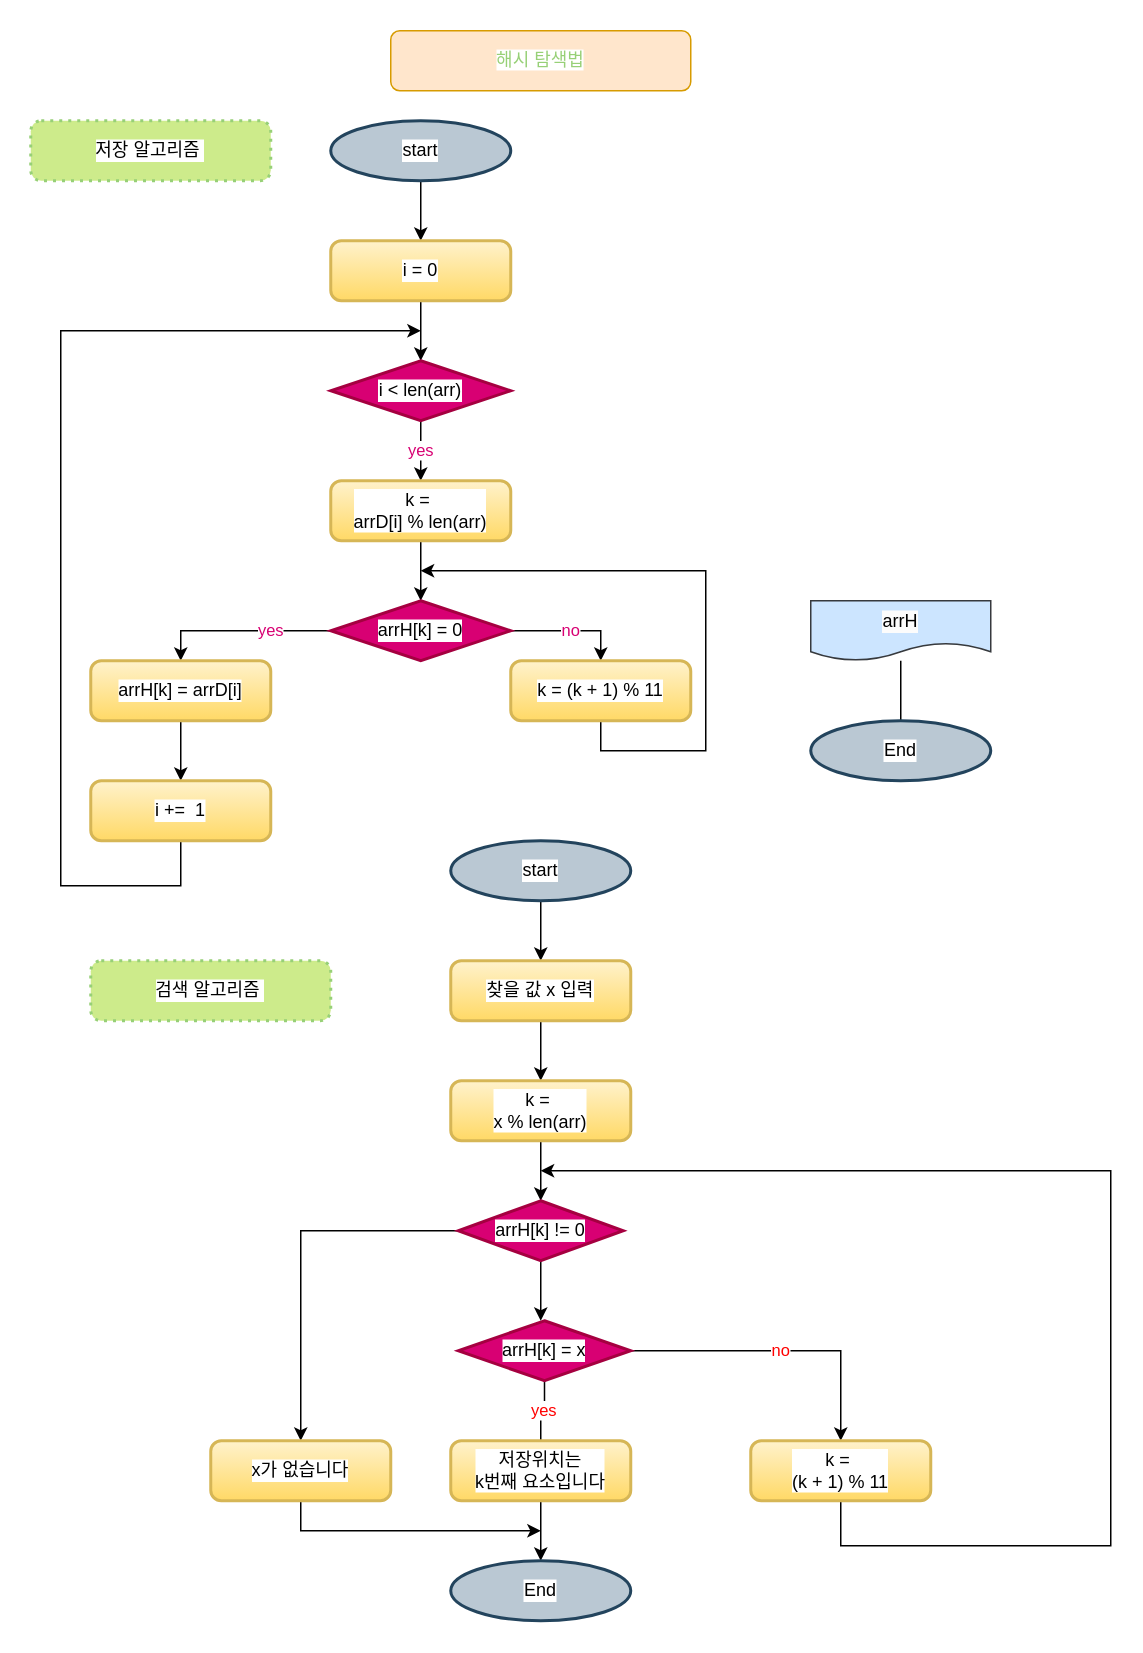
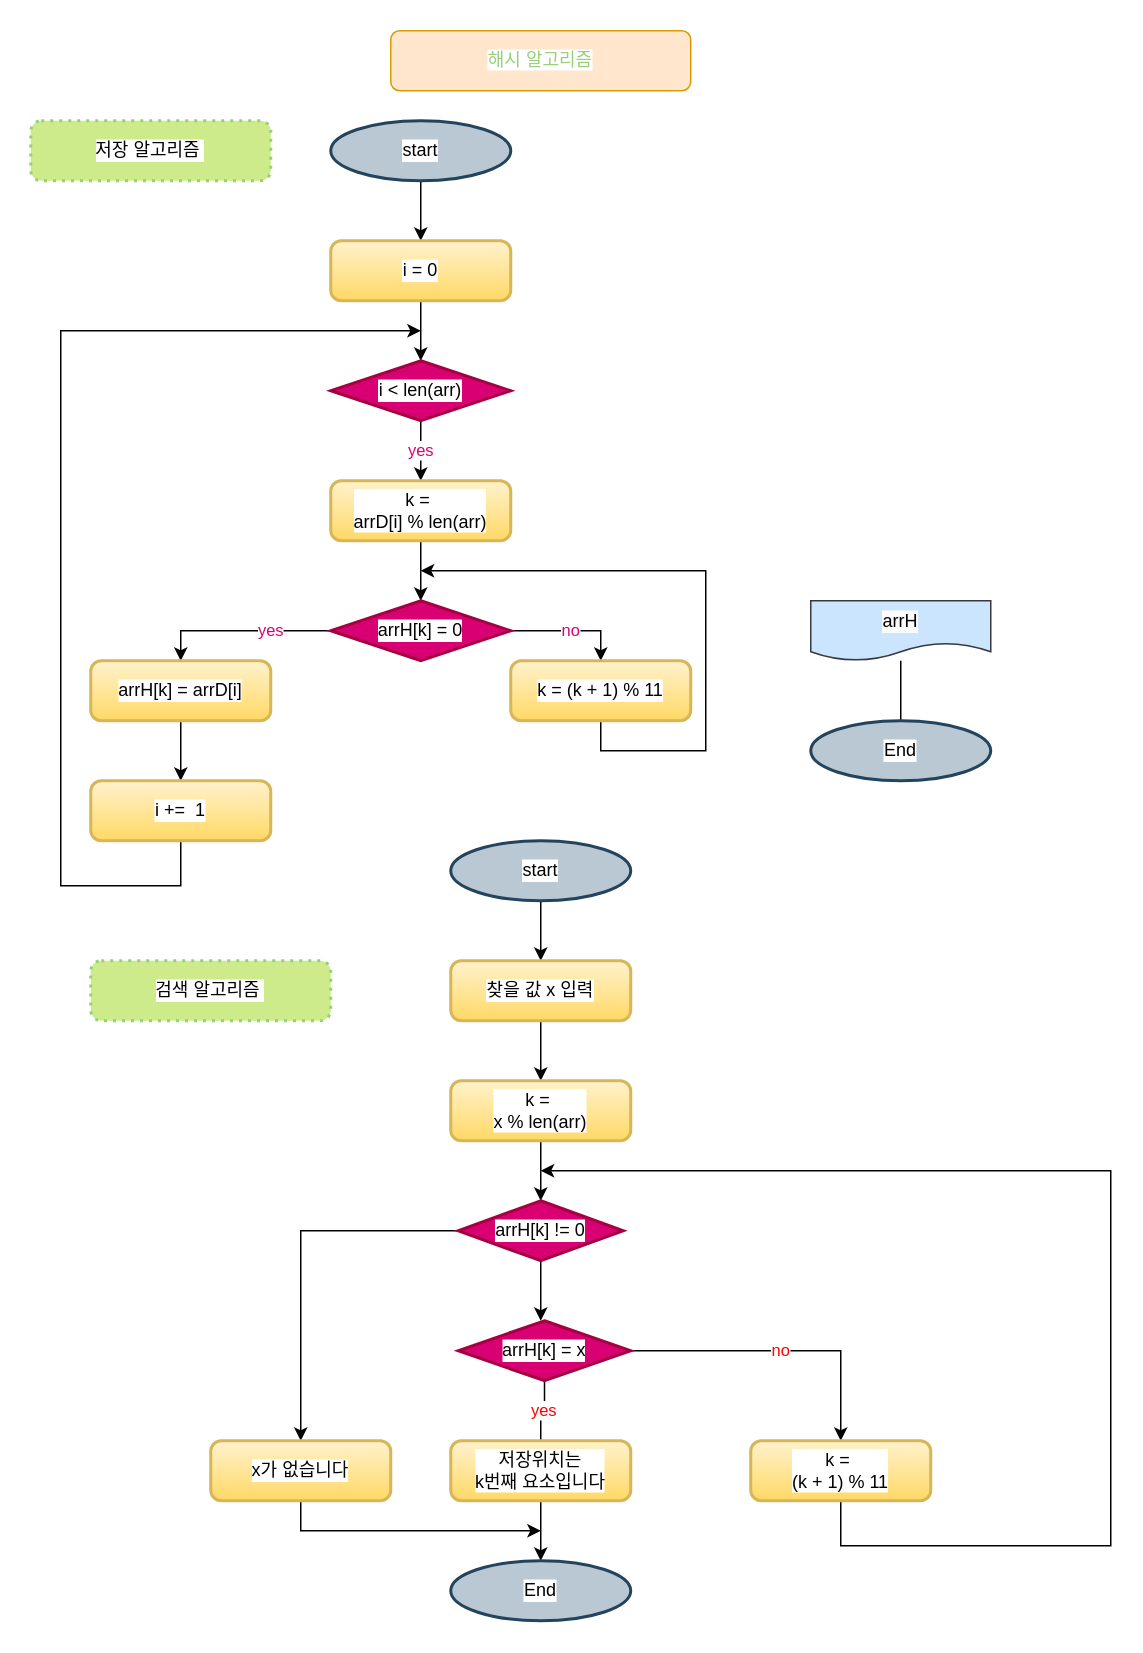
  <mxCell id="0" />
  <mxCell id="1" parent="0" />
- <mxCell id="2" value="&lt;font color=&quot;#97d077&quot; style=&quot;background-color: rgb(255 , 255 , 255)&quot;&gt;해시 탐색법&lt;/font&gt;" style="rounded=1;whiteSpace=wrap;html=1;fillColor=#ffe6cc;strokeColor=#d79b00;" vertex="1" parent="1"><mxGeometry x="260" y="20" width="200" height="40" as="geometry" /></mxCell>
+ <mxCell id="2" value="&lt;font color=&quot;#97d077&quot; style=&quot;background-color: rgb(255 , 255 , 255)&quot;&gt;해시 알고리즘&lt;/font&gt;" style="rounded=1;whiteSpace=wrap;html=1;fillColor=#ffe6cc;strokeColor=#d79b00;" vertex="1" parent="1"><mxGeometry x="260" y="20" width="200" height="40" as="geometry" /></mxCell>
  <mxCell id="3" value="" style="edgeStyle=orthogonalEdgeStyle;rounded=0;orthogonalLoop=1;jettySize=auto;html=1;fontColor=#D80073;" edge="1" parent="1" source="4" target="6"><mxGeometry relative="1" as="geometry" /></mxCell>
  <mxCell id="4" value="&lt;font color=&quot;#000000&quot;&gt;start&lt;/font&gt;" style="strokeWidth=2;html=1;shape=mxgraph.flowchart.start_2;whiteSpace=wrap;labelBackgroundColor=#FFFFFF;fillColor=#bac8d3;strokeColor=#23445d;" vertex="1" parent="1"><mxGeometry x="220" y="80" width="120" height="40" as="geometry" /></mxCell>
  <mxCell id="5" value="" style="edgeStyle=orthogonalEdgeStyle;rounded=0;orthogonalLoop=1;jettySize=auto;html=1;fontColor=#D80073;" edge="1" parent="1" source="6" target="8"><mxGeometry relative="1" as="geometry" /></mxCell>
  <mxCell id="6" value="i = 0" style="rounded=1;whiteSpace=wrap;html=1;absoluteArcSize=1;arcSize=14;strokeWidth=2;labelBackgroundColor=#FFFFFF;fillColor=#fff2cc;gradientColor=#ffd966;strokeColor=#d6b656;" vertex="1" parent="1"><mxGeometry x="220" y="160" width="120" height="40" as="geometry" /></mxCell>
  <mxCell id="7" value="yes" style="edgeStyle=orthogonalEdgeStyle;rounded=0;orthogonalLoop=1;jettySize=auto;html=1;fontColor=#D80073;" edge="1" parent="1" source="8" target="10"><mxGeometry relative="1" as="geometry" /></mxCell>
  <mxCell id="8" value="&lt;font color=&quot;#000000&quot;&gt;i &amp;lt; len(arr)&lt;/font&gt;" style="strokeWidth=2;html=1;shape=mxgraph.flowchart.decision;whiteSpace=wrap;labelBackgroundColor=#FFFFFF;fontColor=#ffffff;fillColor=#d80073;strokeColor=#A50040;" vertex="1" parent="1"><mxGeometry x="220" y="240" width="120" height="40" as="geometry" /></mxCell>
  <mxCell id="9" value="" style="edgeStyle=orthogonalEdgeStyle;rounded=0;orthogonalLoop=1;jettySize=auto;html=1;fontColor=#D80073;" edge="1" parent="1" source="10" target="13"><mxGeometry relative="1" as="geometry" /></mxCell>
  <mxCell id="10" value="k =&amp;nbsp;&lt;br&gt;arrD[i] % len(arr)" style="rounded=1;whiteSpace=wrap;html=1;absoluteArcSize=1;arcSize=14;strokeWidth=2;labelBackgroundColor=#FFFFFF;fillColor=#fff2cc;gradientColor=#ffd966;strokeColor=#d6b656;" vertex="1" parent="1"><mxGeometry x="220" y="320" width="120" height="40" as="geometry" /></mxCell>
  <mxCell id="11" value="&lt;font color=&quot;#d80073&quot;&gt;yes&lt;/font&gt;" style="edgeStyle=orthogonalEdgeStyle;rounded=0;orthogonalLoop=1;jettySize=auto;html=1;fontColor=#707070;entryX=0.5;entryY=0;entryDx=0;entryDy=0;" edge="1" parent="1" source="13" target="15"><mxGeometry x="-0.333" relative="1" as="geometry"><mxPoint x="120" y="420" as="targetPoint" /><mxPoint as="offset" /></mxGeometry></mxCell>
  <mxCell id="12" value="no" style="edgeStyle=orthogonalEdgeStyle;rounded=0;orthogonalLoop=1;jettySize=auto;html=1;fontColor=#D80073;entryX=0.5;entryY=0;entryDx=0;entryDy=0;" edge="1" parent="1" source="13" target="19"><mxGeometry relative="1" as="geometry"><mxPoint x="410" y="420" as="targetPoint" /><Array as="points"><mxPoint x="400" y="420" /></Array></mxGeometry></mxCell>
  <mxCell id="13" value="&lt;font color=&quot;#000000&quot;&gt;arrH[k] = 0&lt;/font&gt;" style="strokeWidth=2;html=1;shape=mxgraph.flowchart.decision;whiteSpace=wrap;labelBackgroundColor=#FFFFFF;fontColor=#ffffff;fillColor=#d80073;strokeColor=#A50040;" vertex="1" parent="1"><mxGeometry x="220" y="400" width="120" height="40" as="geometry" /></mxCell>
  <mxCell id="14" value="" style="edgeStyle=orthogonalEdgeStyle;rounded=0;orthogonalLoop=1;jettySize=auto;html=1;fontColor=#D80073;" edge="1" parent="1" source="15" target="17"><mxGeometry relative="1" as="geometry" /></mxCell>
  <mxCell id="15" value="arrH[k] = arrD[i]" style="rounded=1;whiteSpace=wrap;html=1;absoluteArcSize=1;arcSize=14;strokeWidth=2;labelBackgroundColor=#FFFFFF;fillColor=#fff2cc;gradientColor=#ffd966;strokeColor=#d6b656;" vertex="1" parent="1"><mxGeometry x="60" y="440" width="120" height="40" as="geometry" /></mxCell>
  <mxCell id="16" style="edgeStyle=orthogonalEdgeStyle;rounded=0;orthogonalLoop=1;jettySize=auto;html=1;fontColor=#D80073;" edge="1" parent="1" source="17"><mxGeometry relative="1" as="geometry"><mxPoint x="280" y="220" as="targetPoint" /><Array as="points"><mxPoint x="120" y="590" /><mxPoint x="40" y="590" /><mxPoint x="40" y="220" /></Array></mxGeometry></mxCell>
  <mxCell id="17" value="i&amp;nbsp;+=&amp;nbsp; 1" style="rounded=1;whiteSpace=wrap;html=1;absoluteArcSize=1;arcSize=14;strokeWidth=2;labelBackgroundColor=#FFFFFF;fillColor=#fff2cc;gradientColor=#ffd966;strokeColor=#d6b656;" vertex="1" parent="1"><mxGeometry x="60" y="520" width="120" height="40" as="geometry" /></mxCell>
  <mxCell id="18" style="edgeStyle=orthogonalEdgeStyle;rounded=0;orthogonalLoop=1;jettySize=auto;html=1;fontColor=#D80073;" edge="1" parent="1" source="19"><mxGeometry relative="1" as="geometry"><mxPoint x="280" y="380" as="targetPoint" /><Array as="points"><mxPoint x="400" y="500" /><mxPoint x="470" y="500" /><mxPoint x="470" y="380" /></Array></mxGeometry></mxCell>
  <mxCell id="19" value="k = (k + 1) % 11" style="rounded=1;whiteSpace=wrap;html=1;absoluteArcSize=1;arcSize=14;strokeWidth=2;labelBackgroundColor=#FFFFFF;fillColor=#fff2cc;gradientColor=#ffd966;strokeColor=#d6b656;" vertex="1" parent="1"><mxGeometry x="340" y="440" width="120" height="40" as="geometry" /></mxCell>
  <mxCell id="20" style="edgeStyle=orthogonalEdgeStyle;rounded=0;orthogonalLoop=1;jettySize=auto;html=1;entryX=0.5;entryY=0;entryDx=0;entryDy=0;entryPerimeter=0;fontColor=#000000;" edge="1" parent="1" source="21" target="22"><mxGeometry relative="1" as="geometry"><Array as="points"><mxPoint x="600" y="520" /><mxPoint x="600" y="520" /></Array></mxGeometry></mxCell>
  <mxCell id="21" value="&lt;font color=&quot;#000000&quot;&gt;arrH&lt;/font&gt;" style="shape=document;whiteSpace=wrap;html=1;boundedLbl=1;labelBackgroundColor=#FCFCFC;fillColor=#cce5ff;strokeColor=#36393d;" vertex="1" parent="1"><mxGeometry x="540" y="400" width="120" height="40" as="geometry" /></mxCell>
  <mxCell id="22" value="End" style="strokeWidth=2;html=1;shape=mxgraph.flowchart.start_2;whiteSpace=wrap;labelBackgroundColor=#FFFFFF;fillColor=#bac8d3;strokeColor=#23445d;" vertex="1" parent="1"><mxGeometry x="540" y="480" width="120" height="40" as="geometry" /></mxCell>
  <mxCell id="23" value="" style="edgeStyle=orthogonalEdgeStyle;rounded=0;orthogonalLoop=1;jettySize=auto;html=1;fontColor=#000000;" edge="1" parent="1" source="24" target="26"><mxGeometry relative="1" as="geometry" /></mxCell>
  <mxCell id="24" value="&lt;font color=&quot;#000000&quot;&gt;start&lt;/font&gt;" style="strokeWidth=2;html=1;shape=mxgraph.flowchart.start_2;whiteSpace=wrap;labelBackgroundColor=#FFFFFF;fillColor=#bac8d3;strokeColor=#23445d;" vertex="1" parent="1"><mxGeometry x="300" y="560" width="120" height="40" as="geometry" /></mxCell>
  <mxCell id="25" value="" style="edgeStyle=orthogonalEdgeStyle;rounded=0;orthogonalLoop=1;jettySize=auto;html=1;fontColor=#000000;" edge="1" parent="1" source="26" target="28"><mxGeometry relative="1" as="geometry" /></mxCell>
  <mxCell id="26" value="찾을 값 x 입력" style="rounded=1;whiteSpace=wrap;html=1;absoluteArcSize=1;arcSize=14;strokeWidth=2;labelBackgroundColor=#FFFFFF;fillColor=#fff2cc;gradientColor=#ffd966;strokeColor=#d6b656;" vertex="1" parent="1"><mxGeometry x="300" y="640" width="120" height="40" as="geometry" /></mxCell>
  <mxCell id="27" value="" style="edgeStyle=orthogonalEdgeStyle;rounded=0;orthogonalLoop=1;jettySize=auto;html=1;fontColor=#FF0000;" edge="1" parent="1" source="28" target="38"><mxGeometry relative="1" as="geometry" /></mxCell>
  <mxCell id="28" value="k =&amp;nbsp;&lt;br&gt;x % len(arr)" style="rounded=1;whiteSpace=wrap;html=1;absoluteArcSize=1;arcSize=14;strokeWidth=2;labelBackgroundColor=#FFFFFF;fillColor=#fff2cc;gradientColor=#ffd966;strokeColor=#d6b656;" vertex="1" parent="1"><mxGeometry x="300" y="720" width="120" height="40" as="geometry" /></mxCell>
  <mxCell id="29" value="yes" style="edgeStyle=orthogonalEdgeStyle;rounded=0;orthogonalLoop=1;jettySize=auto;html=1;fontColor=#FF0000;endArrow=none;" edge="1" parent="1" source="31" target="43"><mxGeometry relative="1" as="geometry" /></mxCell>
  <mxCell id="30" value="no" style="edgeStyle=orthogonalEdgeStyle;rounded=0;orthogonalLoop=1;jettySize=auto;html=1;entryX=0.5;entryY=0;entryDx=0;entryDy=0;fontColor=#FF0000;" edge="1" parent="1" source="31" target="35"><mxGeometry relative="1" as="geometry" /></mxCell>
  <mxCell id="31" value="&lt;font color=&quot;#000000&quot;&gt;arrH[k] = x&lt;/font&gt;" style="strokeWidth=2;html=1;shape=mxgraph.flowchart.decision;whiteSpace=wrap;labelBackgroundColor=#FFFFFF;fontColor=#ffffff;fillColor=#d80073;strokeColor=#A50040;" vertex="1" parent="1"><mxGeometry x="305" y="880" width="115" height="40" as="geometry" /></mxCell>
  <mxCell id="32" value="" style="edgeStyle=orthogonalEdgeStyle;rounded=0;orthogonalLoop=1;jettySize=auto;html=1;fontColor=#000000;" edge="1" parent="1" source="43" target="33"><mxGeometry relative="1" as="geometry" /></mxCell>
  <mxCell id="33" value="End" style="strokeWidth=2;html=1;shape=mxgraph.flowchart.start_2;whiteSpace=wrap;labelBackgroundColor=#FFFFFF;fillColor=#bac8d3;strokeColor=#23445d;" vertex="1" parent="1"><mxGeometry x="300" y="1040" width="120" height="40" as="geometry" /></mxCell>
  <mxCell id="34" style="edgeStyle=orthogonalEdgeStyle;rounded=0;orthogonalLoop=1;jettySize=auto;html=1;fontColor=#FF0000;" edge="1" parent="1" source="35"><mxGeometry relative="1" as="geometry"><mxPoint x="360" y="780" as="targetPoint" /><Array as="points"><mxPoint x="560" y="1030" /><mxPoint x="740" y="1030" /><mxPoint x="740" y="780" /></Array></mxGeometry></mxCell>
  <mxCell id="35" value="k =&amp;nbsp;&lt;br&gt;(k + 1) % 11" style="rounded=1;whiteSpace=wrap;html=1;absoluteArcSize=1;arcSize=14;strokeWidth=2;labelBackgroundColor=#FFFFFF;fillColor=#fff2cc;gradientColor=#ffd966;strokeColor=#d6b656;" vertex="1" parent="1"><mxGeometry x="500" y="960" width="120" height="40" as="geometry" /></mxCell>
  <mxCell id="36" style="edgeStyle=orthogonalEdgeStyle;rounded=0;orthogonalLoop=1;jettySize=auto;html=1;fontColor=#FF0000;entryX=0.5;entryY=0;entryDx=0;entryDy=0;entryPerimeter=0;" edge="1" parent="1" source="38" target="40"><mxGeometry relative="1" as="geometry"><mxPoint x="200" y="950" as="targetPoint" /><Array as="points"><mxPoint x="200" y="820" /></Array></mxGeometry></mxCell>
  <mxCell id="37" value="" style="edgeStyle=orthogonalEdgeStyle;rounded=0;orthogonalLoop=1;jettySize=auto;html=1;fontColor=#FF0000;" edge="1" parent="1" source="38" target="31"><mxGeometry relative="1" as="geometry"><Array as="points"><mxPoint x="360" y="870" /><mxPoint x="360" y="870" /></Array></mxGeometry></mxCell>
  <mxCell id="38" value="&lt;font color=&quot;#000000&quot;&gt;arrH[k] != 0&lt;/font&gt;" style="strokeWidth=2;html=1;shape=mxgraph.flowchart.decision;whiteSpace=wrap;labelBackgroundColor=#FFFFFF;fontColor=#ffffff;fillColor=#d80073;strokeColor=#A50040;" vertex="1" parent="1"><mxGeometry x="305" y="800" width="110" height="40" as="geometry" /></mxCell>
  <mxCell id="39" style="edgeStyle=orthogonalEdgeStyle;rounded=0;orthogonalLoop=1;jettySize=auto;html=1;fontColor=#FF0000;" edge="1" parent="1" source="40"><mxGeometry relative="1" as="geometry"><mxPoint x="360" y="1020" as="targetPoint" /><Array as="points"><mxPoint x="200" y="1020" /><mxPoint x="360" y="1020" /></Array></mxGeometry></mxCell>
  <mxCell id="40" value="x가 없습니다" style="rounded=1;whiteSpace=wrap;html=1;absoluteArcSize=1;arcSize=14;strokeWidth=2;labelBackgroundColor=#FFFFFF;fillColor=#fff2cc;gradientColor=#ffd966;strokeColor=#d6b656;" vertex="1" parent="1"><mxGeometry x="140" y="960" width="120" height="40" as="geometry" /></mxCell>
  <mxCell id="41" value="저장 알고리즘&amp;nbsp;" style="rounded=1;whiteSpace=wrap;html=1;absoluteArcSize=1;arcSize=14;strokeWidth=2;labelBackgroundColor=#ffffff;dashed=1;dashPattern=1 2;fillColor=#cdeb8b;strokeColor=#97D077;" vertex="1" parent="1"><mxGeometry x="20" y="80" width="160" height="40" as="geometry" /></mxCell>
  <mxCell id="42" value="검색 알고리즘&amp;nbsp;" style="rounded=1;whiteSpace=wrap;html=1;absoluteArcSize=1;arcSize=14;strokeWidth=2;labelBackgroundColor=#ffffff;dashed=1;dashPattern=1 2;fillColor=#cdeb8b;strokeColor=#97D077;" vertex="1" parent="1"><mxGeometry x="60" y="640" width="160" height="40" as="geometry" /></mxCell>
  <mxCell id="43" value="저장위치는&lt;br&gt;k번째 요소입니다" style="rounded=1;whiteSpace=wrap;html=1;absoluteArcSize=1;arcSize=14;strokeWidth=2;labelBackgroundColor=#FFFFFF;fillColor=#fff2cc;gradientColor=#ffd966;strokeColor=#d6b656;" vertex="1" parent="1"><mxGeometry x="300" y="960" width="120" height="40" as="geometry" /></mxCell>
